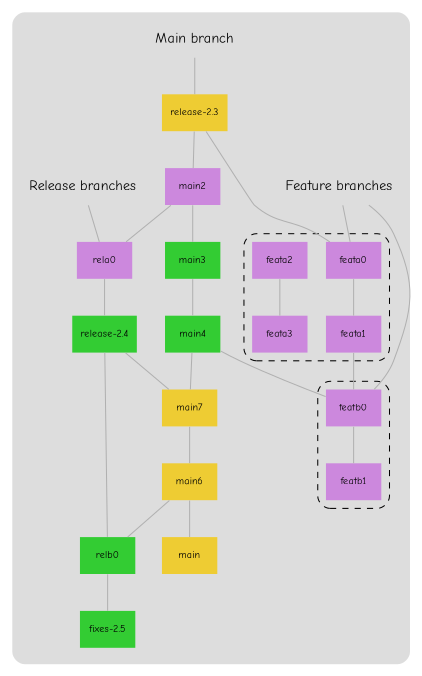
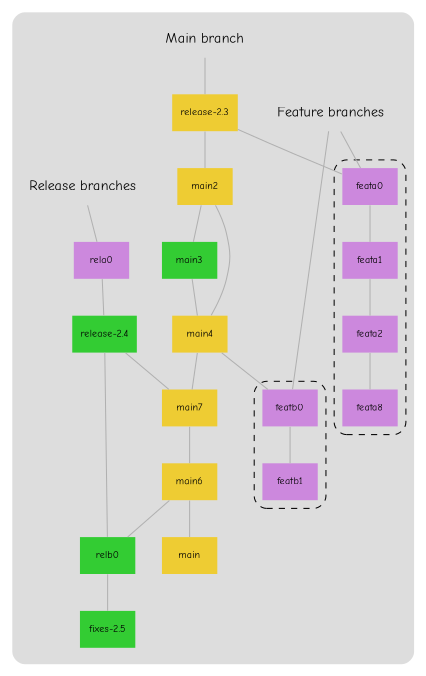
  digraph {
    compound=true
    fontname="Comic Neue"
    node [color=invis fillcolor="#cc88dd" fontcolor=black fontname="Comic Neue" fontsize=10 shape=rect style=filled]
    edge [arrowhead=none color="#b0b0b0" fontname="Comic Neue"]
    n1 [fillcolor="#eecc33" label="release-2.3" shape=rectangle]
-   main2
+   main2 [fillcolor="#eecc33"]
    main3 [fillcolor="#33cc33"]
-   main4 [fillcolor="#33cc33"]
+   main4 [fillcolor="#eecc33"]
    n5 [fillcolor="#eecc33" label=main7]
    main6 [fillcolor="#eecc33"]
    n7 [fillcolor="#eecc33" label=main]
    rela0
    n9 [fillcolor="#33cc33" label="release-2.4"]
    relb0 [fillcolor="#33cc33"]
    n11 [fillcolor="#33cc33" label="fixes-2.5"]
    feata0
    feata1
    feata2
-   feata3
+   feata3 [label=feata8]
    featb0
    featb1
    n18 [fillcolor=invis fontsize=14 label="Main branch"]
    n19 [fillcolor=invis fontsize=14 label="Feature branches"]
    n20 [fillcolor=invis fontsize=14 label="Release branches"]
    subgraph cluster_1 {
      bgcolor="#dddddd"
      color=invis
      style=rounded
      n18
      n19
      n20
      subgraph cluster_2 {
        bgcolor="#dddddd"
        color=invis
        style=rounded
        n1
        main2
        main3
        main4
        n5
        main6
        n7
      }
      subgraph cluster_3 {
        bgcolor="#dddddd"
        color=invis
        style=rounded
        rela0
        n9
      }
      subgraph cluster_4 {
        bgcolor="#dddddd"
        color=invis
        style=rounded
        relb0
        n11
      }
      subgraph cluster_5 {
        bgcolor="#dddddd"
        color=black
        style="dashed,rounded"
        feata0
        feata1
        feata2
        feata3
      }
      subgraph cluster_6 {
        bgcolor="#dddddd"
        color=black
        style="dashed,rounded"
        featb0
        featb1
      }
    }
    n1 -> main2
    n1 -> feata0
    main2 -> main3
-   main2 -> rela0
+   main2 -> main4
    main3 -> main4
    main4 -> n5
    main4 -> featb0
    n5 -> main6
    main6 -> n7
    main6 -> relb0
    rela0 -> n9
    n9 -> n5
    n9 -> relb0
    relb0 -> n11
    feata0 -> feata1
-   feata1 -> featb0
+   feata1 -> feata2
    feata2 -> feata3
    featb0 -> featb1
    n18 -> n1
    n19 -> feata0
    n19 -> featb0
    n20 -> rela0
  }
